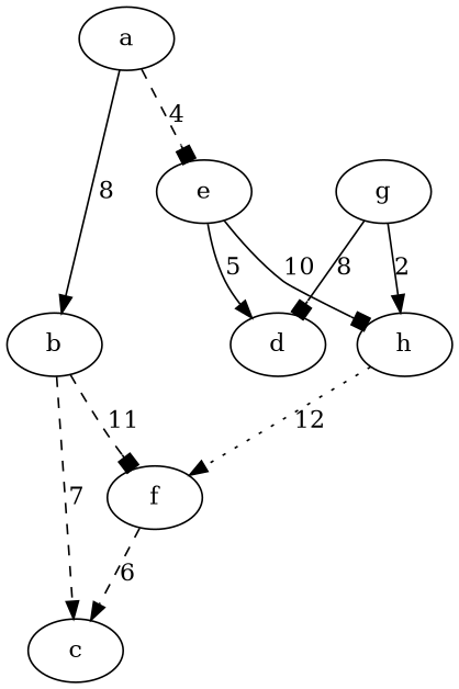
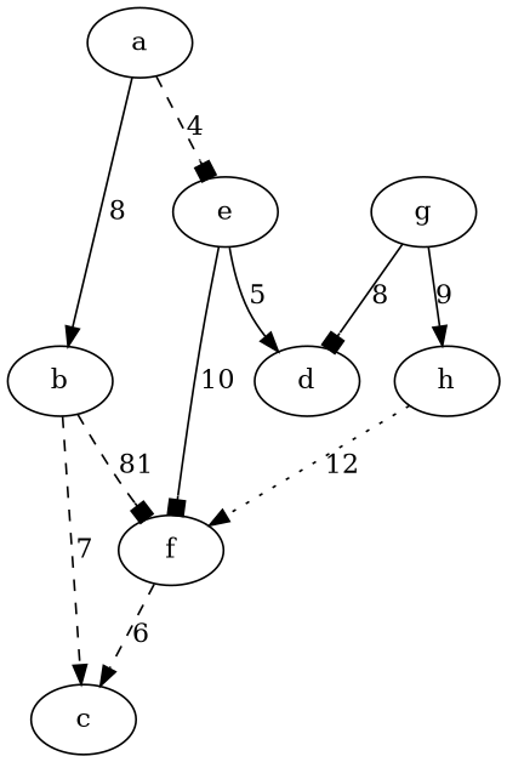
  digraph {
    edge [arrowhead=normal style=solid]
    a
    b
    e
    c
    f
    d
    g
    h
    a -> b [label=8]
    a -> e [arrowhead=box label=4 style=dashed]
    b -> c [label=7 style=dashed]
-   b -> f [arrowhead=box label=11 style=dashed]
-   e -> h [arrowhead=box label=10]
+   b -> f [arrowhead=box label=81 style=dashed]
+   e -> f [arrowhead=box label=10]
    e -> d [label=5]
    f -> c [label=6 style=dashed]
    g -> d [arrowhead=box label=8]
-   g -> h [label=2]
+   g -> h [label=9]
    h -> f [label=12 style=dotted]
  }
